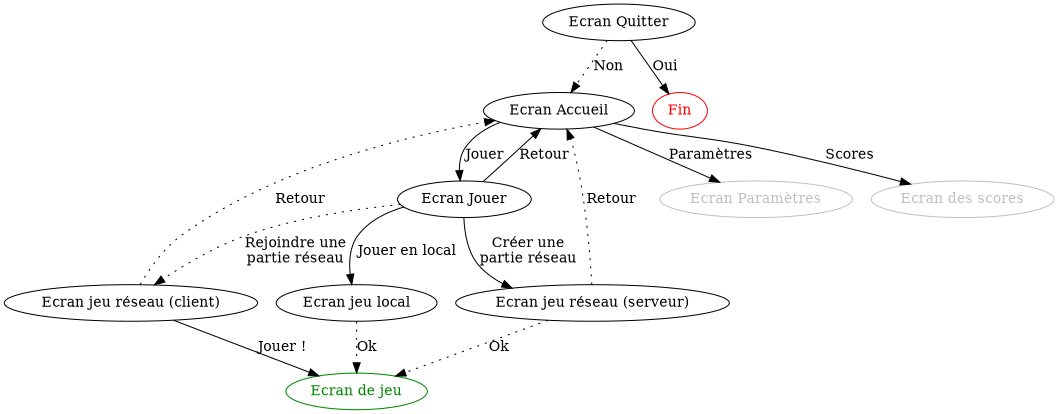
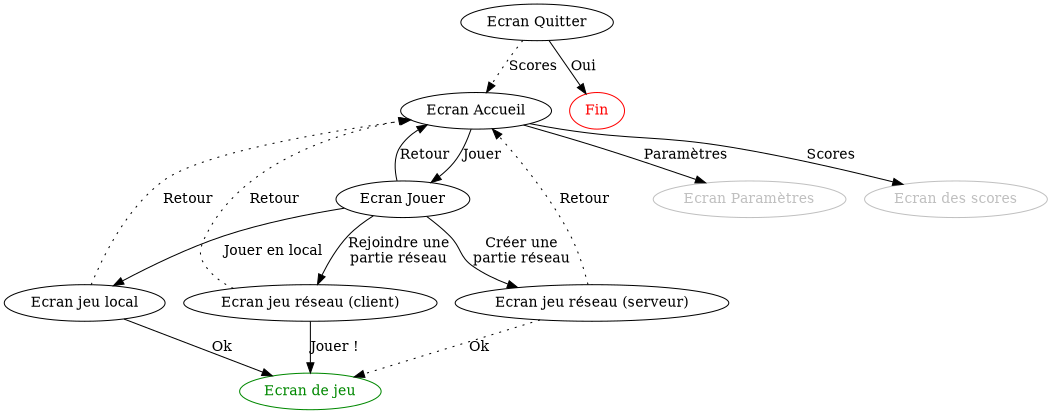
  digraph {
    n1 [label="Ecran Accueil"]
    n2 [label="Ecran Jouer"]
    n3 [color=gray fontcolor=gray label="Ecran Paramètres"]
    n4 [color=gray fontcolor=gray label="Ecran des scores"]
    n5 [label="Ecran Quitter"]
    n6 [color=red fontcolor=red label=Fin]
    n7 [label="Ecran jeu local"]
    n8 [label="Ecran jeu réseau (serveur)"]
    n9 [label="Ecran jeu réseau (client)"]
    n10 [color="#008800" fontcolor="#008800" label="Ecran de jeu"]
    n1 -> n2 [label=Jouer]
    n1 -> n3 [label="Paramètres"]
    n1 -> n4 [label=Scores]
    n2 -> n1 [label=Retour]
    n2 -> n7 [label="Jouer en local"]
    n2 -> n8 [label="Créer une\npartie réseau"]
-   n2 -> n9 [label="Rejoindre une\npartie réseau" style=dotted]
-   n5 -> n1 [label=Non style=dotted]
+   n2 -> n9 [label="Rejoindre une\npartie réseau"]
+   n5 -> n1 [label=Scores style=dotted]
    n5 -> n6 [label=Oui]
-   n7 -> n10 [label=Ok style=dotted]
+   n7 -> n1 [label=Retour style=dotted]
+   n7 -> n10 [label=Ok]
    n8 -> n1 [label=Retour style=dotted]
    n8 -> n10 [label=Ok style=dotted]
    n9 -> n1 [label=Retour style=dotted]
    n9 -> n10 [label="Jouer !"]
  }
